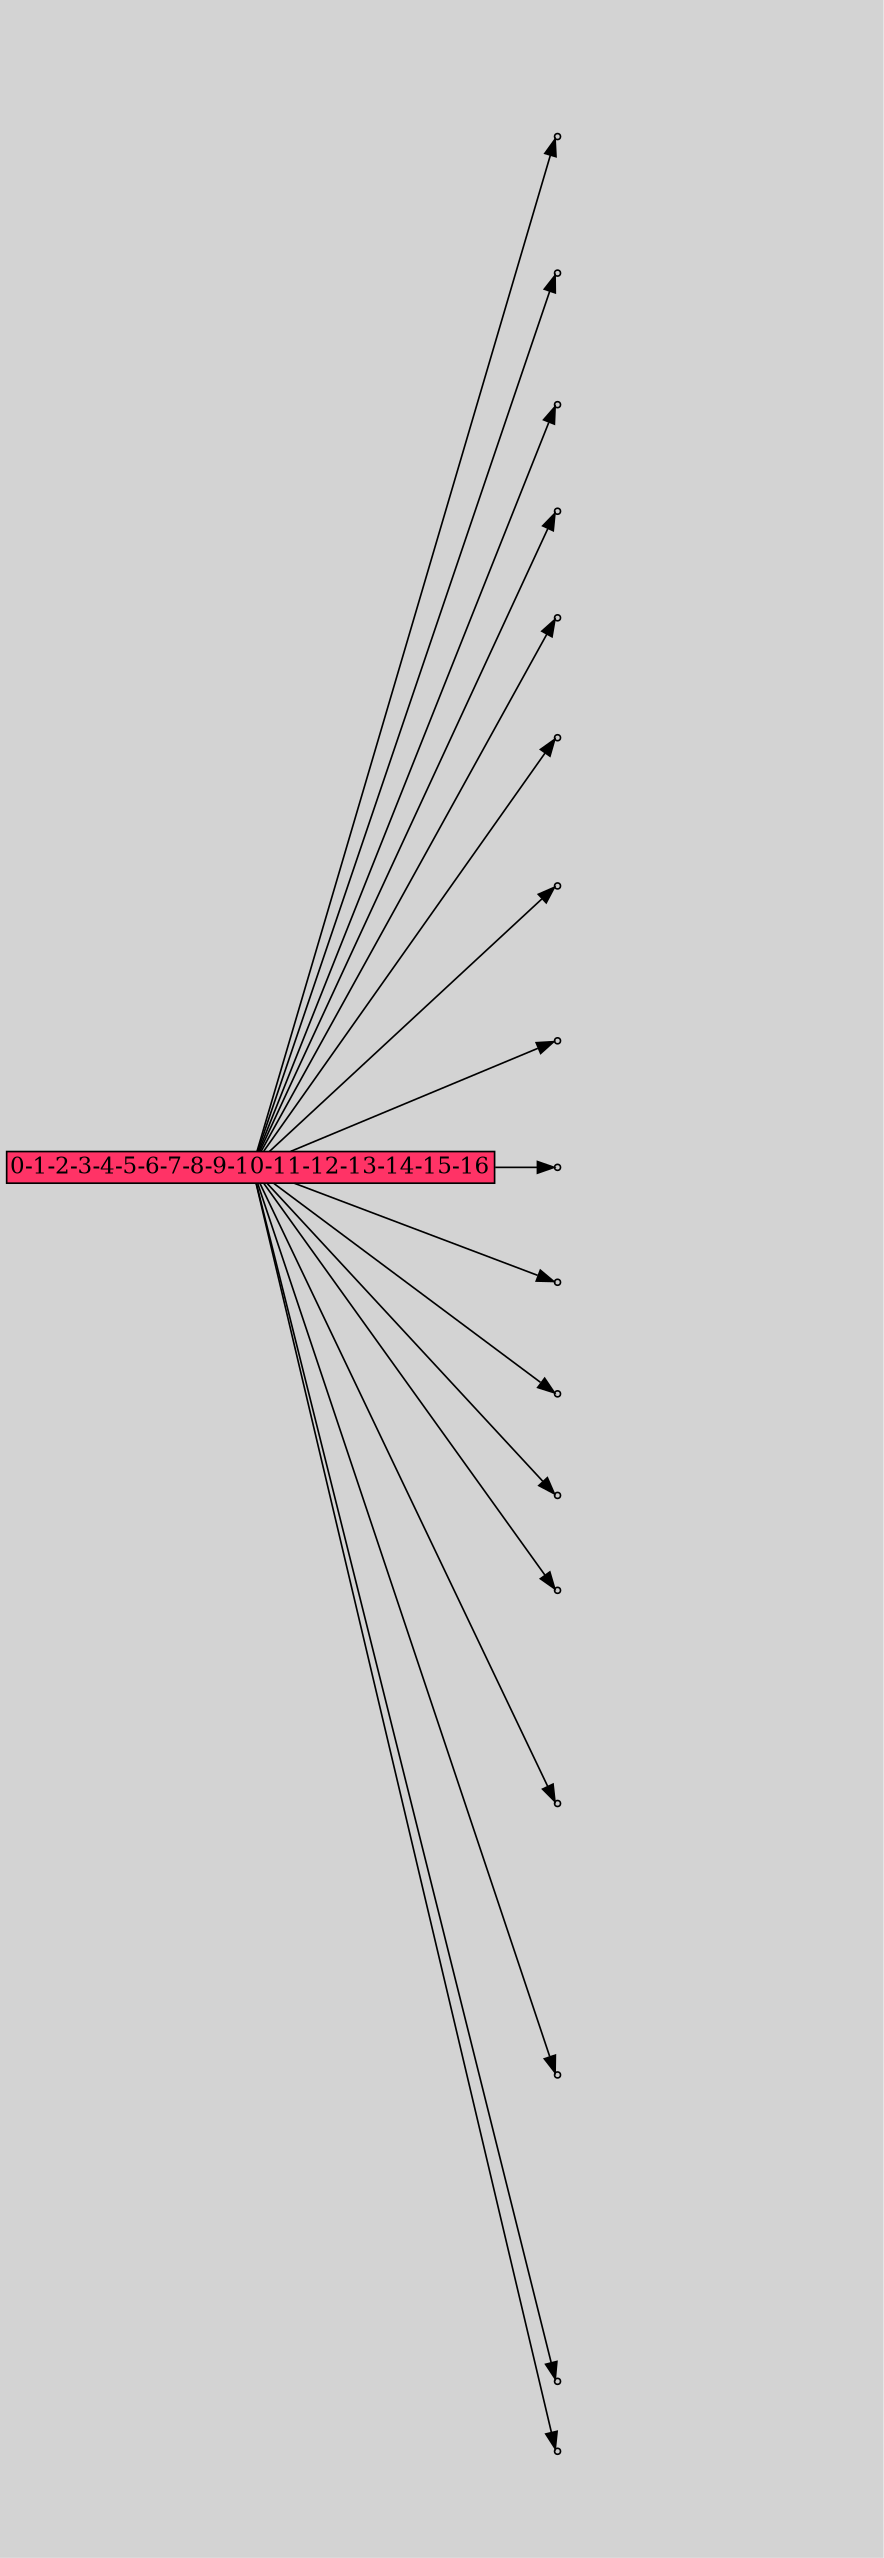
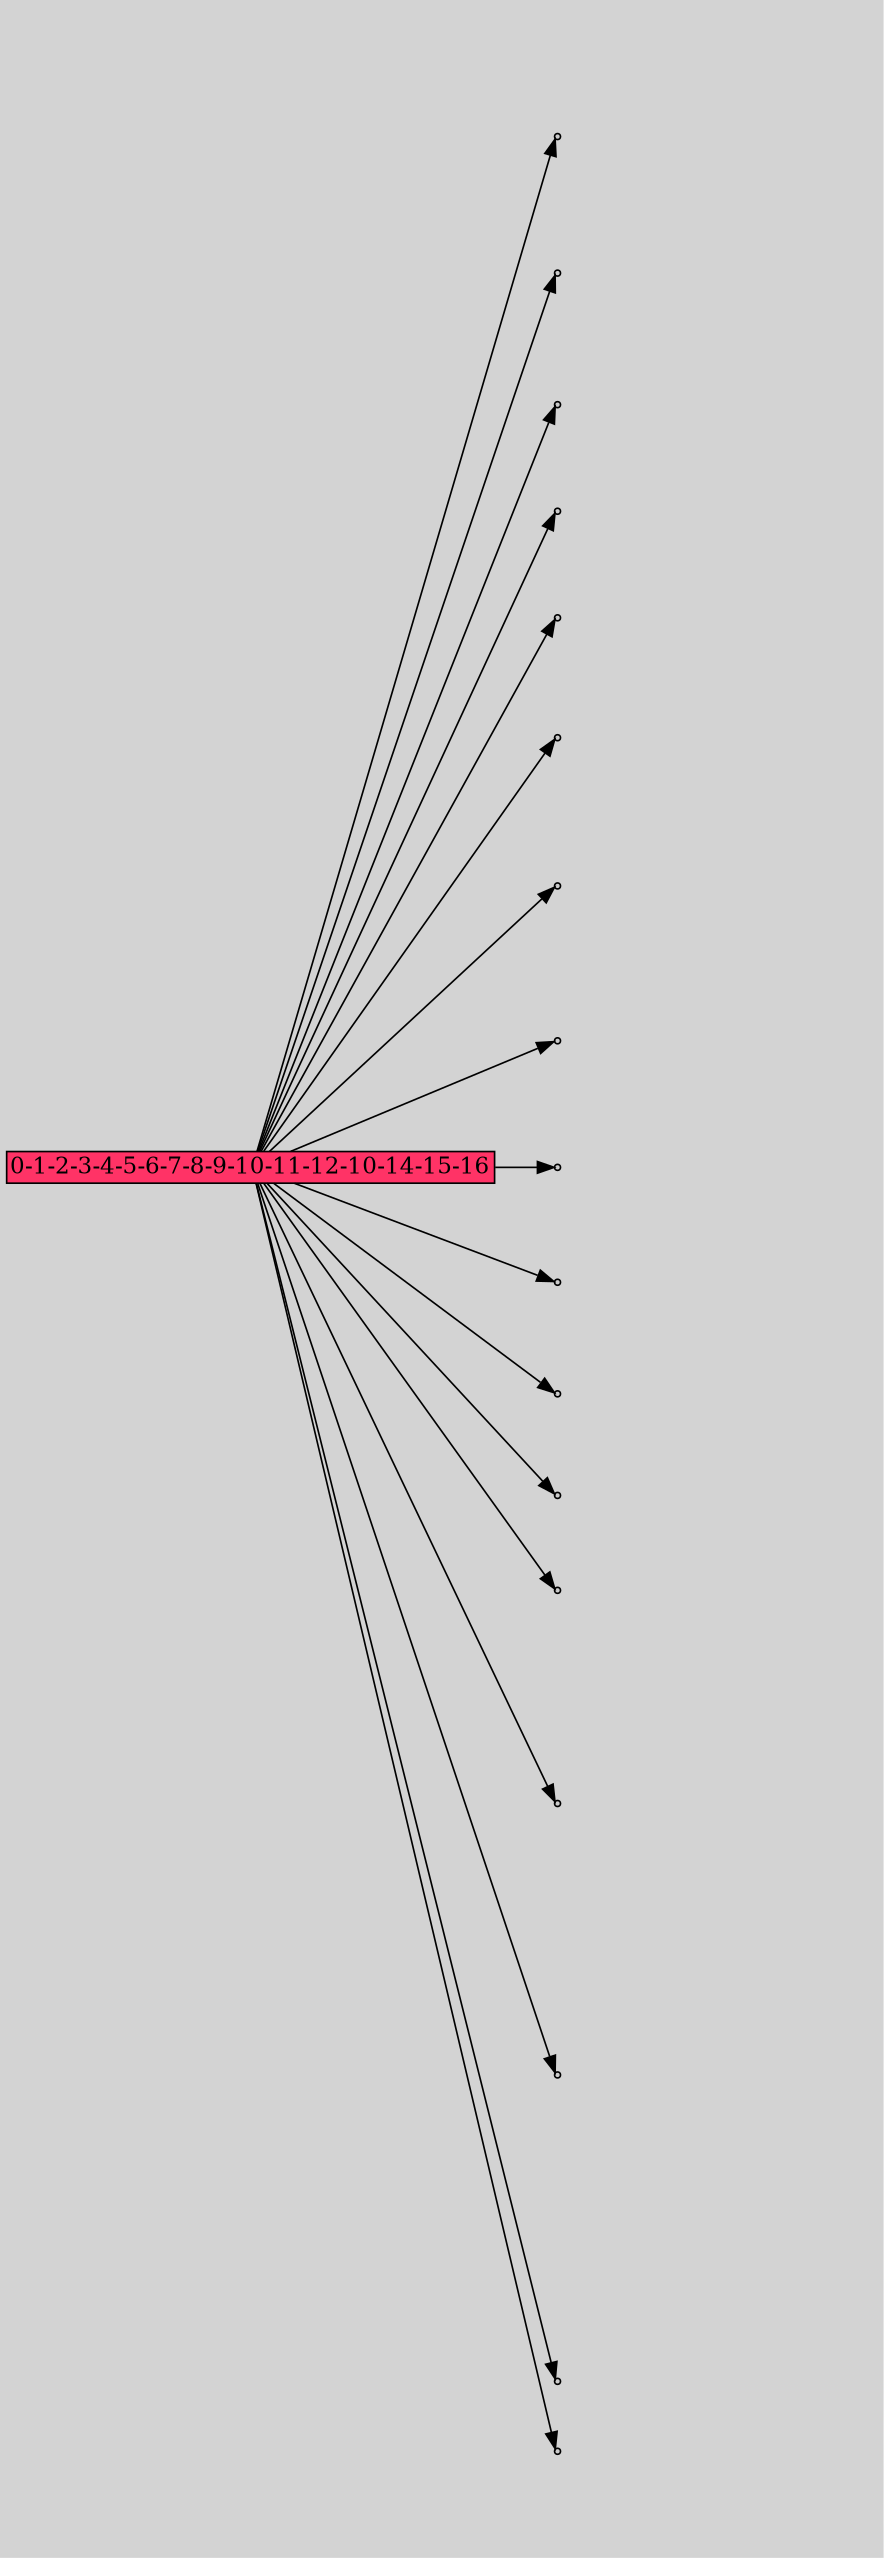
  digraph {
    bgcolor=lightgray
    rankdir=LR
    node [shape=box style=filled]
-   n1 [fillcolor="#ff3366" height=0 label="0-1-2-3-4-5-6-7-8-9-10-11-12-13-14-15-16" margin=0.03 width=0]
+   n1 [fillcolor="#ff3366" height=0 label="0-1-2-3-4-5-6-7-8-9-10-11-12-10-14-15-16" margin=0.03 width=0]
    n2 [fillcolor="#cccccc" label=1 shape=point]
    n3 [fillcolor="#cccccc" label=1 shape=point]
    n4 [fillcolor="#cccccc" label=1 shape=point]
    n5 [fillcolor="#cccccc" label=1 shape=point]
    n6 [fillcolor="#cccccc" label=1 shape=point]
    n7 [fillcolor="#cccccc" label=1 shape=point]
    n8 [fillcolor="#cccccc" label=1 shape=point]
    n9 [fillcolor="#cccccc" label=1 shape=point]
    n10 [fillcolor="#cccccc" label=1 shape=point]
    n11 [fillcolor="#cccccc" label=1 shape=point]
    n12 [fillcolor="#cccccc" label=1 shape=point]
    n13 [fillcolor="#cccccc" label=1 shape=point]
    n14 [fillcolor="#cccccc" label=1 shape=point]
    n15 [fillcolor="#cccccc" label=1 shape=point]
    n16 [fillcolor="#cccccc" label=1 shape=point]
    n17 [fillcolor="#cccccc" label=1 shape=point]
    n18 [fillcolor="#cccccc" label=1 shape=point]
    n19 [label="12|0&1|170#1|364&#92;n" style=invis]
    n20 [label="5|2&1|155#1|64&#92;n0|5&0|50#1|155&#92;n18|1&0|77#0|256&#92;n17|0&0|9#1|240&#92;n0|0&0|224#1|330&#92;n8|0&0|224#0|150&#92;n" style=invis]
    n21 [label="3|4&1|284#1|331&#92;n4|4&0|100#1|217&#92;n10|0&0|244#1|277&#92;n" style=invis]
    n22 [label="16|0&1|153#1|362&#92;n16|0&0|344#1|48&#92;n" style=invis]
    n23 [label="16|0&1|254#1|158&#92;n" style=invis]
    n24 [label="10|0&1|106#1|125&#92;n0|0&0|360#1|148&#92;n" style=invis]
    n25 [label="9|6&1|183#0|261&#92;n18|7&0|118#0|230&#92;n2|3&1|241#0|351&#92;n0|3&1|152#0|235&#92;n17|6&0|179#1|36&#92;n8|0&0|78#0|301&#92;n" style=invis]
    n26 [label="12|5&1|164#1|136&#92;n2|3&1|241#0|341&#92;n9|4&0|243#1|185&#92;n4|0&0|117#0|36&#92;n12|0&0|184#0|205&#92;n" style=invis]
    n27 [label="7|6&1|311#0|254&#92;n9|7&1|258#0|175&#92;n14|3&0|182#1|45&#92;n1|7&0|183#1|208&#92;n11|1&0|347#0|367&#92;n3|2&1|8#1|75&#92;n1|0&1|213#0|34&#92;n11|3&0|321#0|344&#92;n4|0&1|212#0|123&#92;n" style=invis]
    n28 [label="14|0&1|286#1|138&#92;n12|7&0|288#1|64&#92;n8|0&0|47#0|93&#92;n" style=invis]
    n29 [label="17|3&1|199#1|202&#92;n7|0&0|251#1|187&#92;n" style=invis]
    n30 [label="4|0&0|87#1|221&#92;n" style=invis]
    n31 [label="11|0&1|93#1|210&#92;n" style=invis]
    n32 [label="9|1&1|120#1|256&#92;n14|6&1|303#0|73&#92;n11|2&0|110#1|153&#92;n11|3&1|313#0|146&#92;n16|1&0|347#0|59&#92;n8|3&0|305#0|263&#92;n11|4&1|5#0|82&#92;n8|0&0|372#1|237&#92;n3|7&1|135#0|219&#92;n12|3&0|135#0|208&#92;n5|6&1|217#1|357&#92;n1|0&1|364#0|374&#92;n2|1&0|219#0|32&#92;n15|3&1|265#1|179&#92;n9|2&1|320#1|219&#92;n3|3&0|329#0|3&#92;n18|0&0|210#0|58&#92;n11|5&0|184#1|318&#92;n11|4&0|147#0|5&#92;n8|5&0|276#1|102&#92;n13|0&0|45#1|59&#92;n" style=invis]
    n33 [label="0|0&1|25#1|370&#92;n15|0&0|120#0|338&#92;n" style=invis]
    n34 [label="15|6&1|275#0|219&#92;n6|0&0|78#1|266&#92;n1|0&0|128#1|24&#92;n" style=invis]
    n35 [label="6|0&1|366#1|269&#92;n" style=invis]
    n1 -> n2
    n1 -> n3
    n1 -> n4
    n1 -> n5
    n1 -> n6
    n1 -> n7
    n1 -> n8
    n1 -> n9
    n1 -> n10
    n1 -> n11
    n1 -> n12
    n1 -> n13
    n1 -> n14
    n1 -> n15
    n1 -> n16
    n1 -> n17
    n1 -> n18
    n2 -> n19 [style=invis]
    n3 -> n20 [style=invis]
    n4 -> n21 [style=invis]
    n5 -> n22 [style=invis]
    n6 -> n23 [style=invis]
    n7 -> n24 [style=invis]
    n8 -> n25 [style=invis]
    n9 -> n26 [style=invis]
    n10 -> n27 [style=invis]
    n11 -> n28 [style=invis]
    n12 -> n29 [style=invis]
    n13 -> n30 [style=invis]
    n14 -> n31 [style=invis]
    n15 -> n32 [style=invis]
    n16 -> n33 [style=invis]
    n17 -> n34 [style=invis]
    n18 -> n35 [style=invis]
  }
